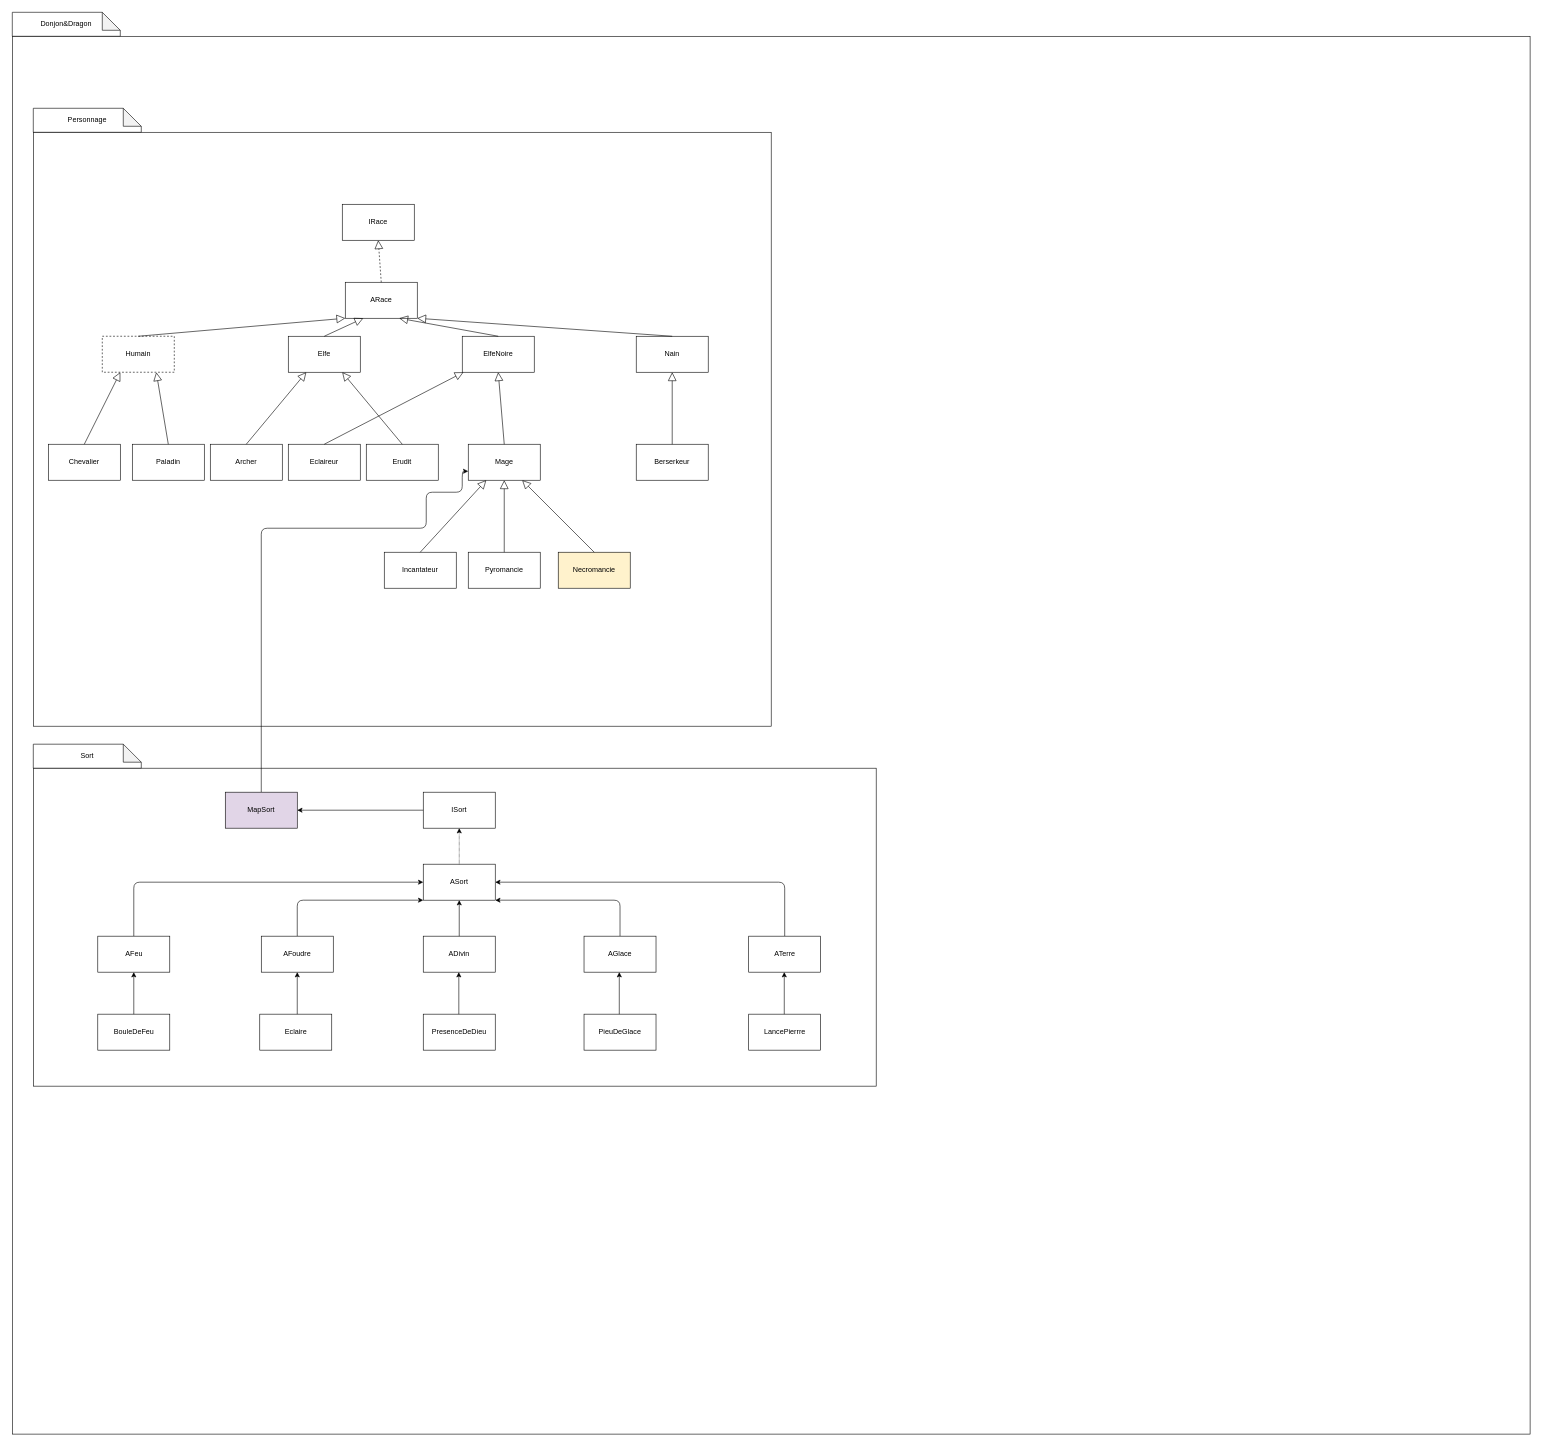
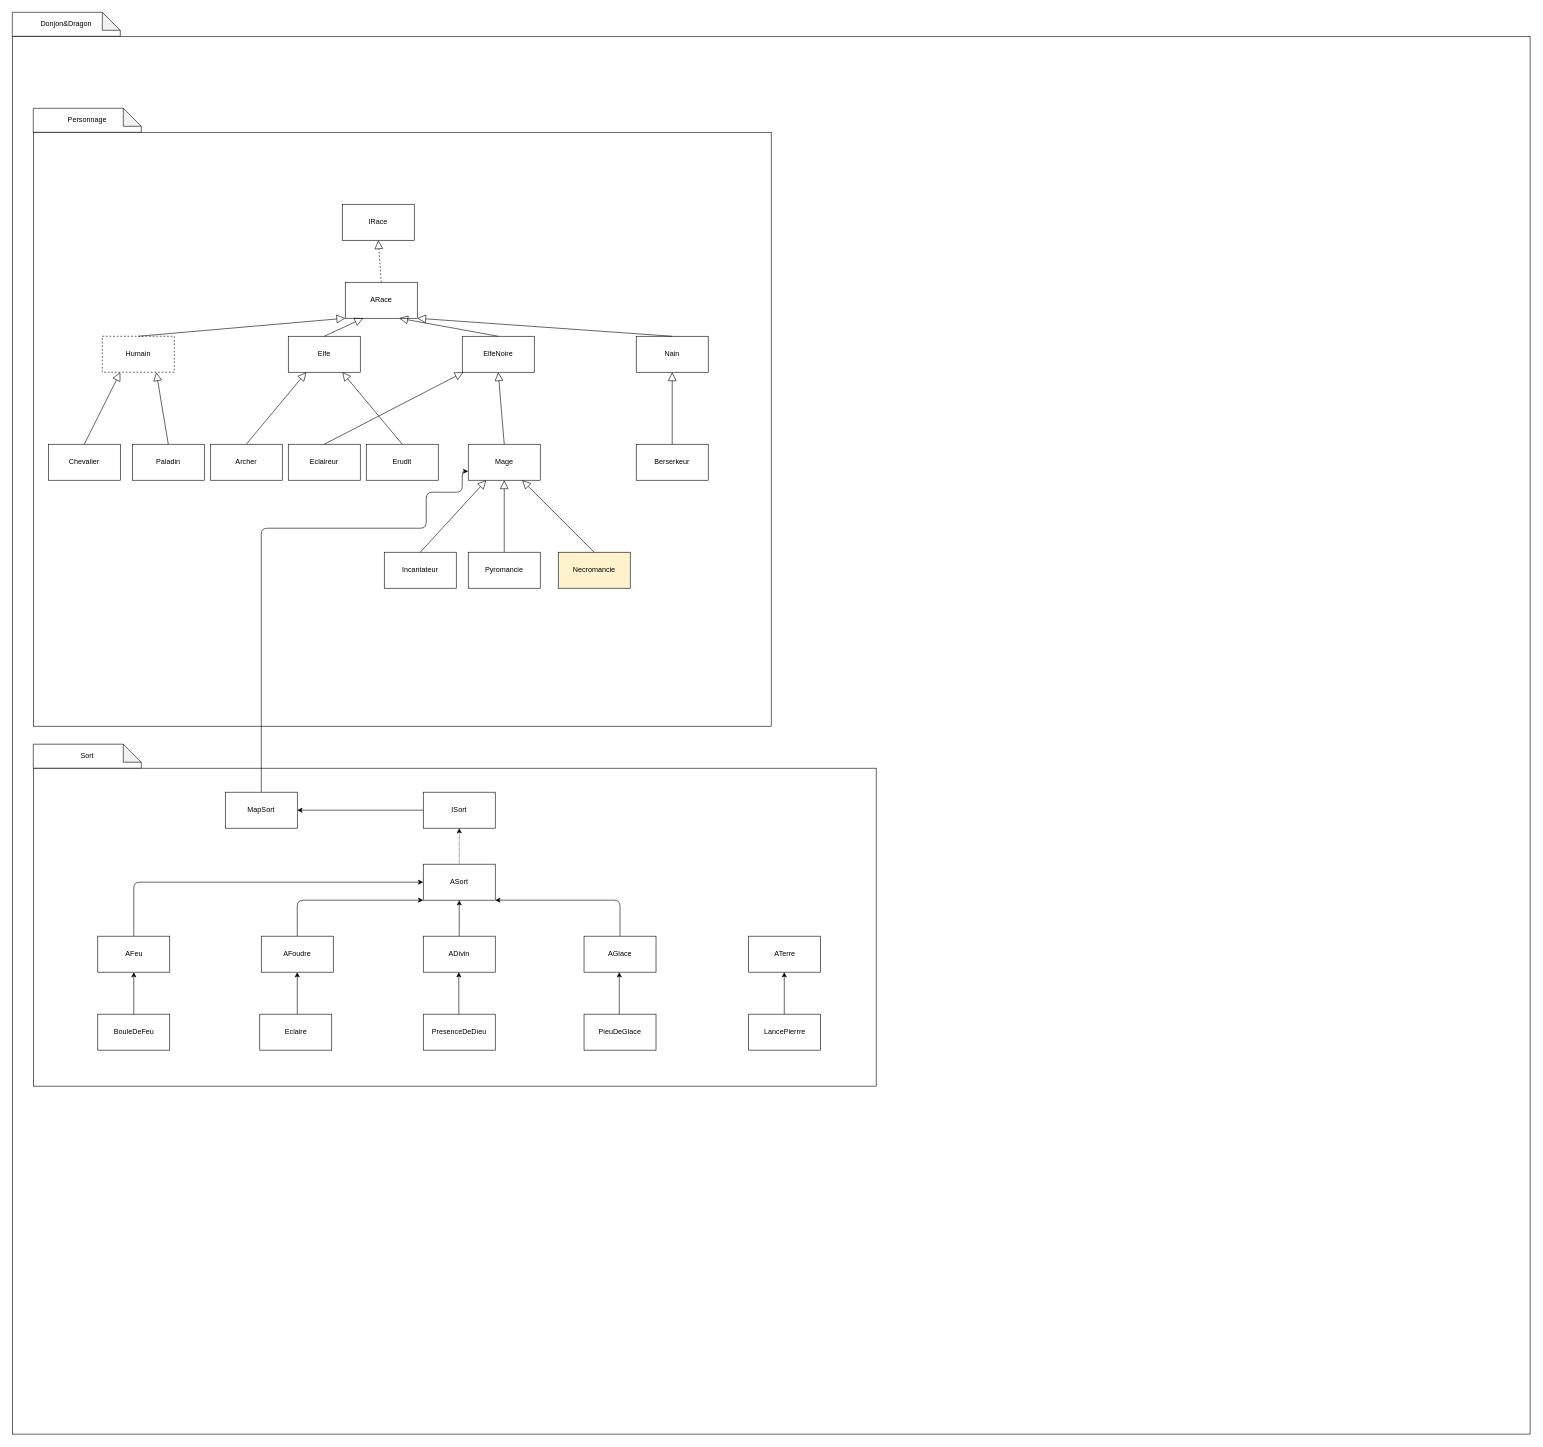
  <mxCell id="0" />
  <mxCell id="1" parent="0" />
  <mxCell id="2" value="" style="rounded=0;whiteSpace=wrap;html=1;" parent="1" vertex="1"><mxGeometry x="20" y="60" width="2530" height="2330" as="geometry" /></mxCell>
  <mxCell id="3" value="" style="rounded=0;whiteSpace=wrap;html=1;" parent="1" vertex="1"><mxGeometry x="55" y="220" width="1230" height="990" as="geometry" /></mxCell>
  <mxCell id="4" value="Donjon&amp;amp;Dragon" style="shape=note;whiteSpace=wrap;html=1;backgroundOutline=1;darkOpacity=0.05;" parent="1" vertex="1"><mxGeometry x="20" y="20" width="180" height="40" as="geometry" /></mxCell>
  <mxCell id="5" value="IRace" style="rounded=0;whiteSpace=wrap;html=1;" parent="1" vertex="1"><mxGeometry x="570" y="340" width="120" height="60" as="geometry" /></mxCell>
  <mxCell id="6" value="ARace" style="rounded=0;whiteSpace=wrap;html=1;" parent="1" vertex="1"><mxGeometry x="575" y="470" width="120" height="60" as="geometry" /></mxCell>
  <mxCell id="7" value="Humain" style="rounded=0;whiteSpace=wrap;html=1;dashed=1;" parent="1" vertex="1"><mxGeometry x="170" y="560" width="120" height="60" as="geometry" /></mxCell>
  <mxCell id="8" value="Elfe" style="rounded=0;whiteSpace=wrap;html=1;" parent="1" vertex="1"><mxGeometry x="480" y="560" width="120" height="60" as="geometry" /></mxCell>
  <mxCell id="9" value="ElfeNoire" style="rounded=0;whiteSpace=wrap;html=1;" parent="1" vertex="1"><mxGeometry x="770" y="560" width="120" height="60" as="geometry" /></mxCell>
  <mxCell id="10" value="Nain" style="rounded=0;whiteSpace=wrap;html=1;" parent="1" vertex="1"><mxGeometry x="1060" y="560" width="120" height="60" as="geometry" /></mxCell>
  <mxCell id="11" value="Chevalier" style="rounded=0;whiteSpace=wrap;html=1;" parent="1" vertex="1"><mxGeometry x="80" y="740" width="120" height="60" as="geometry" /></mxCell>
  <mxCell id="12" value="Paladin" style="rounded=0;whiteSpace=wrap;html=1;" parent="1" vertex="1"><mxGeometry x="220" y="740" width="120" height="60" as="geometry" /></mxCell>
  <mxCell id="13" value="Mage" style="rounded=0;whiteSpace=wrap;html=1;" parent="1" vertex="1"><mxGeometry x="780" y="740" width="120" height="60" as="geometry" /></mxCell>
  <mxCell id="14" value="Archer" style="rounded=0;whiteSpace=wrap;html=1;" parent="1" vertex="1"><mxGeometry x="350" y="740" width="120" height="60" as="geometry" /></mxCell>
  <mxCell id="15" value="Erudit" style="rounded=0;whiteSpace=wrap;html=1;" parent="1" vertex="1"><mxGeometry x="610" y="740" width="120" height="60" as="geometry" /></mxCell>
  <mxCell id="16" value="Eclaireur" style="rounded=0;whiteSpace=wrap;html=1;" parent="1" vertex="1"><mxGeometry x="480" y="740" width="120" height="60" as="geometry" /></mxCell>
  <mxCell id="17" value="Pyromancie" style="rounded=0;whiteSpace=wrap;html=1;" parent="1" vertex="1"><mxGeometry x="780" y="920" width="120" height="60" as="geometry" /></mxCell>
  <mxCell id="18" value="Incantateur" style="rounded=0;whiteSpace=wrap;html=1;" parent="1" vertex="1"><mxGeometry x="640" y="920" width="120" height="60" as="geometry" /></mxCell>
  <mxCell id="19" value="Necromancie" style="rounded=0;whiteSpace=wrap;html=1;fillColor=#fff2cc;" parent="1" vertex="1"><mxGeometry x="930" y="920" width="120" height="60" as="geometry" /></mxCell>
  <mxCell id="20" value="Berserkeur" style="rounded=0;whiteSpace=wrap;html=1;" parent="1" vertex="1"><mxGeometry x="1060" y="740" width="120" height="60" as="geometry" /></mxCell>
  <mxCell id="21" value="" style="edgeStyle=none;html=1;endSize=12;endArrow=block;endFill=0;dashed=1;exitX=0.5;exitY=0;exitDx=0;exitDy=0;entryX=0.5;entryY=1;entryDx=0;entryDy=0;" parent="1" source="6" target="5" edge="1"><mxGeometry width="160" relative="1" as="geometry"><mxPoint x="304" y="420" as="sourcePoint" /><mxPoint x="464" y="420" as="targetPoint" /></mxGeometry></mxCell>
  <mxCell id="22" value="" style="edgeStyle=none;html=1;endSize=12;endArrow=block;endFill=0;exitX=0.5;exitY=0;exitDx=0;exitDy=0;entryX=0;entryY=1;entryDx=0;entryDy=0;" parent="1" source="7" target="6" edge="1"><mxGeometry width="160" relative="1" as="geometry"><mxPoint x="-50" y="410" as="sourcePoint" /><mxPoint x="110" y="410" as="targetPoint" /></mxGeometry></mxCell>
  <mxCell id="23" value="" style="edgeStyle=none;html=1;endSize=12;endArrow=block;endFill=0;exitX=0.5;exitY=0;exitDx=0;exitDy=0;entryX=0.25;entryY=1;entryDx=0;entryDy=0;" parent="1" source="8" target="6" edge="1"><mxGeometry width="160" relative="1" as="geometry"><mxPoint x="300" y="570" as="sourcePoint" /><mxPoint x="650" y="520" as="targetPoint" /></mxGeometry></mxCell>
  <mxCell id="24" value="" style="edgeStyle=none;html=1;endSize=12;endArrow=block;endFill=0;exitX=0.5;exitY=0;exitDx=0;exitDy=0;entryX=0.75;entryY=1;entryDx=0;entryDy=0;" parent="1" source="9" target="6" edge="1"><mxGeometry width="160" relative="1" as="geometry"><mxPoint x="310" y="580" as="sourcePoint" /><mxPoint x="660" y="530" as="targetPoint" /></mxGeometry></mxCell>
  <mxCell id="25" value="" style="edgeStyle=none;html=1;endSize=12;endArrow=block;endFill=0;exitX=0.5;exitY=0;exitDx=0;exitDy=0;entryX=1;entryY=1;entryDx=0;entryDy=0;" parent="1" source="10" target="6" edge="1"><mxGeometry width="160" relative="1" as="geometry"><mxPoint x="320" y="590" as="sourcePoint" /><mxPoint x="670" y="540" as="targetPoint" /></mxGeometry></mxCell>
  <mxCell id="26" value="" style="edgeStyle=none;html=1;endSize=12;endArrow=block;endFill=0;exitX=0.5;exitY=0;exitDx=0;exitDy=0;entryX=0.25;entryY=1;entryDx=0;entryDy=0;" parent="1" source="11" target="7" edge="1"><mxGeometry width="160" relative="1" as="geometry"><mxPoint x="330" y="600" as="sourcePoint" /><mxPoint x="680" y="550" as="targetPoint" /></mxGeometry></mxCell>
  <mxCell id="27" value="" style="edgeStyle=none;html=1;endSize=12;endArrow=block;endFill=0;exitX=0.5;exitY=0;exitDx=0;exitDy=0;entryX=0.75;entryY=1;entryDx=0;entryDy=0;" parent="1" source="12" target="7" edge="1"><mxGeometry width="160" relative="1" as="geometry"><mxPoint x="340" y="610" as="sourcePoint" /><mxPoint x="690" y="560" as="targetPoint" /></mxGeometry></mxCell>
  <mxCell id="28" value="" style="edgeStyle=none;html=1;endSize=12;endArrow=block;endFill=0;exitX=0.5;exitY=0;exitDx=0;exitDy=0;entryX=0.25;entryY=1;entryDx=0;entryDy=0;" parent="1" source="14" target="8" edge="1"><mxGeometry width="160" relative="1" as="geometry"><mxPoint x="350" y="620" as="sourcePoint" /><mxPoint x="700" y="570" as="targetPoint" /></mxGeometry></mxCell>
  <mxCell id="29" value="" style="edgeStyle=none;html=1;endSize=12;endArrow=block;endFill=0;exitX=0.5;exitY=0;exitDx=0;exitDy=0;" parent="1" source="16" target="9" edge="1"><mxGeometry width="160" relative="1" as="geometry"><mxPoint x="360" y="630" as="sourcePoint" /><mxPoint x="710" y="580" as="targetPoint" /></mxGeometry></mxCell>
  <mxCell id="30" value="" style="edgeStyle=none;html=1;endSize=12;endArrow=block;endFill=0;exitX=0.5;exitY=0;exitDx=0;exitDy=0;entryX=0.75;entryY=1;entryDx=0;entryDy=0;" parent="1" source="15" target="8" edge="1"><mxGeometry width="160" relative="1" as="geometry"><mxPoint x="370" y="640" as="sourcePoint" /><mxPoint x="720" y="590" as="targetPoint" /></mxGeometry></mxCell>
  <mxCell id="31" value="" style="edgeStyle=none;html=1;endSize=12;endArrow=block;endFill=0;exitX=0.5;exitY=0;exitDx=0;exitDy=0;entryX=0.5;entryY=1;entryDx=0;entryDy=0;" parent="1" source="13" target="9" edge="1"><mxGeometry width="160" relative="1" as="geometry"><mxPoint x="380" y="650" as="sourcePoint" /><mxPoint x="730" y="600" as="targetPoint" /></mxGeometry></mxCell>
  <mxCell id="32" value="" style="edgeStyle=none;html=1;endSize=12;endArrow=block;endFill=0;exitX=0.5;exitY=0;exitDx=0;exitDy=0;entryX=0.5;entryY=1;entryDx=0;entryDy=0;" parent="1" source="20" target="10" edge="1"><mxGeometry width="160" relative="1" as="geometry"><mxPoint x="390" y="660" as="sourcePoint" /><mxPoint x="740" y="610" as="targetPoint" /></mxGeometry></mxCell>
  <mxCell id="33" value="" style="edgeStyle=none;html=1;endSize=12;endArrow=block;endFill=0;exitX=0.5;exitY=0;exitDx=0;exitDy=0;entryX=0.25;entryY=1;entryDx=0;entryDy=0;" parent="1" source="18" target="13" edge="1"><mxGeometry width="160" relative="1" as="geometry"><mxPoint x="400" y="670" as="sourcePoint" /><mxPoint x="750" y="620" as="targetPoint" /></mxGeometry></mxCell>
  <mxCell id="34" value="" style="edgeStyle=none;html=1;endSize=12;endArrow=block;endFill=0;exitX=0.5;exitY=0;exitDx=0;exitDy=0;entryX=0.5;entryY=1;entryDx=0;entryDy=0;" parent="1" source="17" target="13" edge="1"><mxGeometry width="160" relative="1" as="geometry"><mxPoint x="410" y="680" as="sourcePoint" /><mxPoint x="760" y="630" as="targetPoint" /></mxGeometry></mxCell>
  <mxCell id="35" value="" style="edgeStyle=none;html=1;endSize=12;endArrow=block;endFill=0;exitX=0.5;exitY=0;exitDx=0;exitDy=0;entryX=0.75;entryY=1;entryDx=0;entryDy=0;" parent="1" source="19" target="13" edge="1"><mxGeometry width="160" relative="1" as="geometry"><mxPoint x="420" y="690" as="sourcePoint" /><mxPoint x="770" y="640" as="targetPoint" /></mxGeometry></mxCell>
  <mxCell id="36" value="Personnage" style="shape=note;whiteSpace=wrap;html=1;backgroundOutline=1;darkOpacity=0.05;" parent="1" vertex="1"><mxGeometry x="55" y="180" width="180" height="40" as="geometry" /></mxCell>
  <mxCell id="37" value="" style="rounded=0;whiteSpace=wrap;html=1;" vertex="1" parent="1"><mxGeometry x="55" y="1280" width="1405" height="530" as="geometry" /></mxCell>
  <mxCell id="38" value="Sort" style="shape=note;whiteSpace=wrap;html=1;backgroundOutline=1;darkOpacity=0.05;" vertex="1" parent="1"><mxGeometry x="55" y="1240" width="180" height="40" as="geometry" /></mxCell>
  <mxCell id="39" value="ISort" style="rounded=0;whiteSpace=wrap;html=1;" vertex="1" parent="1"><mxGeometry x="705" y="1320" width="120" height="60" as="geometry" /></mxCell>
  <mxCell id="40" style="edgeStyle=orthogonalEdgeStyle;curved=0;rounded=1;sketch=0;orthogonalLoop=1;jettySize=auto;html=1;entryX=0;entryY=0.5;entryDx=0;entryDy=0;" edge="1" parent="1" source="41" target="61"><mxGeometry relative="1" as="geometry"><Array as="points"><mxPoint x="223" y="1470" /></Array></mxGeometry></mxCell>
  <mxCell id="41" value="AFeu" style="rounded=0;whiteSpace=wrap;html=1;" vertex="1" parent="1"><mxGeometry x="162.5" y="1560" width="120" height="60" as="geometry" /></mxCell>
  <mxCell id="42" style="edgeStyle=orthogonalEdgeStyle;curved=0;rounded=1;sketch=0;orthogonalLoop=1;jettySize=auto;html=1;exitX=0.5;exitY=0;exitDx=0;exitDy=0;entryX=0;entryY=1;entryDx=0;entryDy=0;" edge="1" parent="1" source="43" target="61"><mxGeometry relative="1" as="geometry"><Array as="points"><mxPoint x="495" y="1500" /></Array></mxGeometry></mxCell>
  <mxCell id="43" value="AFoudre" style="rounded=0;whiteSpace=wrap;html=1;" vertex="1" parent="1"><mxGeometry x="435" y="1560" width="120" height="60" as="geometry" /></mxCell>
  <mxCell id="44" value="ADivin" style="rounded=0;whiteSpace=wrap;html=1;" vertex="1" parent="1"><mxGeometry x="705" y="1560" width="120" height="60" as="geometry" /></mxCell>
  <mxCell id="45" style="edgeStyle=orthogonalEdgeStyle;curved=0;rounded=1;sketch=0;orthogonalLoop=1;jettySize=auto;html=1;exitX=0.5;exitY=0;exitDx=0;exitDy=0;entryX=1;entryY=1;entryDx=0;entryDy=0;" edge="1" parent="1" source="46" target="61"><mxGeometry relative="1" as="geometry"><Array as="points"><mxPoint x="1033" y="1500" /></Array></mxGeometry></mxCell>
  <mxCell id="46" value="AGlace" style="rounded=0;whiteSpace=wrap;html=1;" vertex="1" parent="1"><mxGeometry x="973" y="1560" width="120" height="60" as="geometry" /></mxCell>
- <mxCell id="47" style="edgeStyle=orthogonalEdgeStyle;curved=0;rounded=1;sketch=0;orthogonalLoop=1;jettySize=auto;html=1;exitX=0.5;exitY=0;exitDx=0;exitDy=0;entryX=1;entryY=0.5;entryDx=0;entryDy=0;" edge="1" parent="1" source="48" target="61"><mxGeometry relative="1" as="geometry" /></mxCell>
  <mxCell id="48" value="ATerre" style="rounded=0;whiteSpace=wrap;html=1;" vertex="1" parent="1"><mxGeometry x="1247.5" y="1560" width="120" height="60" as="geometry" /></mxCell>
  <mxCell id="49" style="edgeStyle=orthogonalEdgeStyle;curved=0;rounded=1;sketch=0;orthogonalLoop=1;jettySize=auto;html=1;exitX=0.5;exitY=0;exitDx=0;exitDy=0;entryX=0;entryY=0.75;entryDx=0;entryDy=0;" edge="1" parent="1" source="50" target="13"><mxGeometry relative="1" as="geometry"><Array as="points"><mxPoint x="435" y="880" /><mxPoint x="710" y="880" /><mxPoint x="710" y="820" /><mxPoint x="770" y="820" /><mxPoint x="770" y="785" /></Array></mxGeometry></mxCell>
- <mxCell id="50" value="MapSort" style="rounded=0;whiteSpace=wrap;html=1;sketch=0;fillColor=#e1d5e7;" vertex="1" parent="1"><mxGeometry x="375" y="1320" width="120" height="60" as="geometry" /></mxCell>
+ <mxCell id="50" value="MapSort" style="rounded=0;whiteSpace=wrap;html=1;sketch=0;" vertex="1" parent="1"><mxGeometry x="375" y="1320" width="120" height="60" as="geometry" /></mxCell>
  <mxCell id="51" value="BouleDeFeu" style="rounded=0;whiteSpace=wrap;html=1;sketch=0;" vertex="1" parent="1"><mxGeometry x="162.5" y="1690" width="120" height="60" as="geometry" /></mxCell>
  <mxCell id="52" value="Eclaire" style="rounded=0;whiteSpace=wrap;html=1;sketch=0;" vertex="1" parent="1"><mxGeometry x="432.5" y="1690" width="120" height="60" as="geometry" /></mxCell>
  <mxCell id="53" value="PresenceDeDieu" style="rounded=0;whiteSpace=wrap;html=1;sketch=0;" vertex="1" parent="1"><mxGeometry x="705" y="1690" width="120" height="60" as="geometry" /></mxCell>
  <mxCell id="54" value="PieuDeGlace" style="rounded=0;whiteSpace=wrap;html=1;sketch=0;" vertex="1" parent="1"><mxGeometry x="973" y="1690" width="120" height="60" as="geometry" /></mxCell>
  <mxCell id="55" value="LancePierrre" style="rounded=0;whiteSpace=wrap;html=1;sketch=0;" vertex="1" parent="1"><mxGeometry x="1247.5" y="1690" width="120" height="60" as="geometry" /></mxCell>
  <mxCell id="56" value="" style="endArrow=classic;html=1;exitX=0.5;exitY=0;exitDx=0;exitDy=0;entryX=0.5;entryY=1;entryDx=0;entryDy=0;" edge="1" parent="1" source="51" target="41"><mxGeometry width="50" height="50" relative="1" as="geometry"><mxPoint x="300" y="1880" as="sourcePoint" /><mxPoint x="350" y="1830" as="targetPoint" /></mxGeometry></mxCell>
  <mxCell id="57" value="" style="endArrow=classic;html=1;exitX=0.5;exitY=0;exitDx=0;exitDy=0;entryX=0.5;entryY=1;entryDx=0;entryDy=0;" edge="1" parent="1"><mxGeometry width="50" height="50" relative="1" as="geometry"><mxPoint x="495" y="1690" as="sourcePoint" /><mxPoint x="495" y="1620" as="targetPoint" /></mxGeometry></mxCell>
  <mxCell id="58" value="" style="endArrow=classic;html=1;exitX=0.5;exitY=0;exitDx=0;exitDy=0;entryX=0.5;entryY=1;entryDx=0;entryDy=0;" edge="1" parent="1"><mxGeometry width="50" height="50" relative="1" as="geometry"><mxPoint x="764.29" y="1690" as="sourcePoint" /><mxPoint x="764.29" y="1620" as="targetPoint" /></mxGeometry></mxCell>
  <mxCell id="59" value="" style="endArrow=classic;html=1;exitX=0.5;exitY=0;exitDx=0;exitDy=0;entryX=0.5;entryY=1;entryDx=0;entryDy=0;" edge="1" parent="1"><mxGeometry width="50" height="50" relative="1" as="geometry"><mxPoint x="1031.79" y="1690" as="sourcePoint" /><mxPoint x="1031.79" y="1620" as="targetPoint" /></mxGeometry></mxCell>
  <mxCell id="60" value="" style="endArrow=classic;html=1;exitX=0.5;exitY=0;exitDx=0;exitDy=0;entryX=0.5;entryY=1;entryDx=0;entryDy=0;" edge="1" parent="1"><mxGeometry width="50" height="50" relative="1" as="geometry"><mxPoint x="1306.79" y="1690" as="sourcePoint" /><mxPoint x="1306.79" y="1620" as="targetPoint" /></mxGeometry></mxCell>
  <mxCell id="61" value="ASort" style="rounded=0;whiteSpace=wrap;html=1;sketch=0;" vertex="1" parent="1"><mxGeometry x="705" y="1440" width="120" height="60" as="geometry" /></mxCell>
  <mxCell id="62" value="" style="endArrow=classic;html=1;dashed=1;dashPattern=1 1;entryX=0.5;entryY=1;entryDx=0;entryDy=0;exitX=0.5;exitY=0;exitDx=0;exitDy=0;" edge="1" parent="1" source="61" target="39"><mxGeometry width="50" height="50" relative="1" as="geometry"><mxPoint x="460" y="1520" as="sourcePoint" /><mxPoint x="510" y="1470" as="targetPoint" /></mxGeometry></mxCell>
  <mxCell id="63" value="" style="endArrow=classic;html=1;exitX=0.5;exitY=0;exitDx=0;exitDy=0;entryX=0.5;entryY=1;entryDx=0;entryDy=0;" edge="1" parent="1" source="44" target="61"><mxGeometry width="50" height="50" relative="1" as="geometry"><mxPoint x="540" y="1510" as="sourcePoint" /><mxPoint x="590" y="1460" as="targetPoint" /></mxGeometry></mxCell>
  <mxCell id="64" value="" style="endArrow=classic;html=1;exitX=0;exitY=0.5;exitDx=0;exitDy=0;entryX=1;entryY=0.5;entryDx=0;entryDy=0;" edge="1" parent="1" source="39" target="50"><mxGeometry width="50" height="50" relative="1" as="geometry"><mxPoint x="570" y="1370" as="sourcePoint" /><mxPoint x="620" y="1320" as="targetPoint" /></mxGeometry></mxCell>
